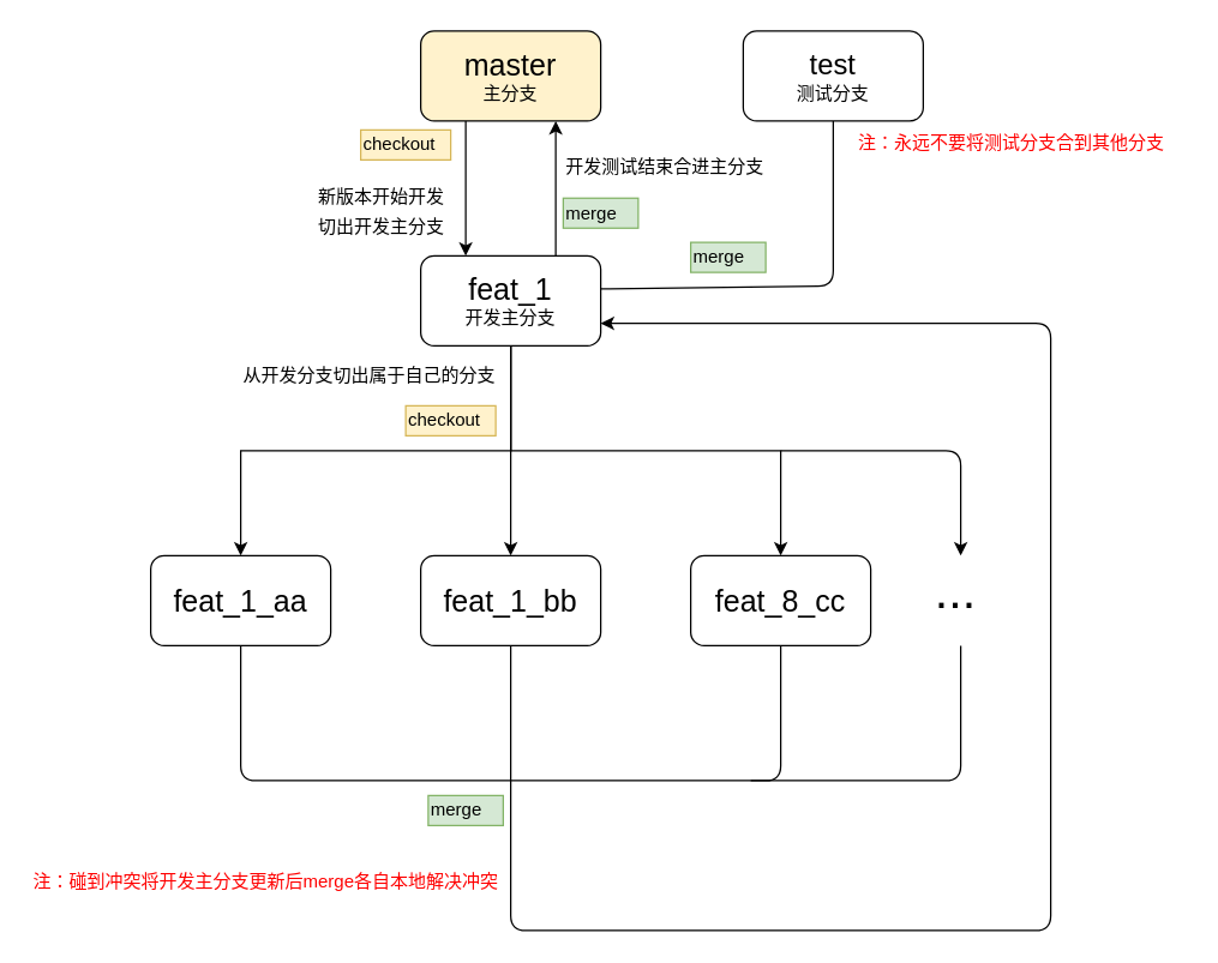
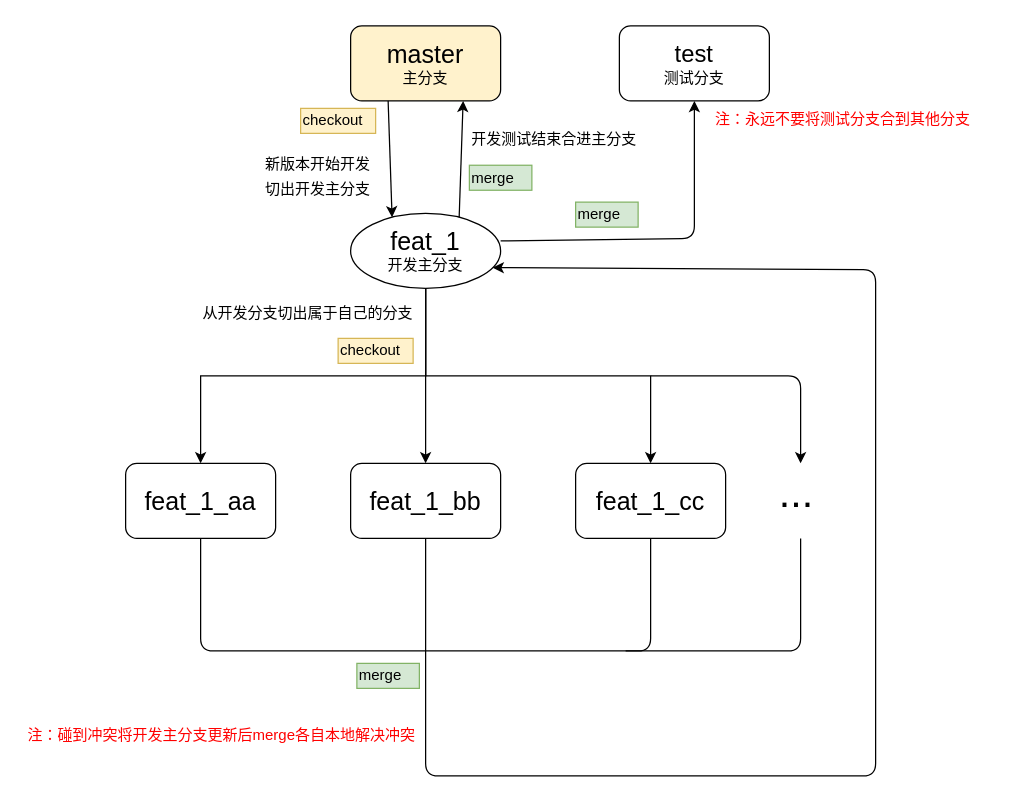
  <mxCell id="0" />
  <mxCell id="1" parent="0" />
  <mxCell id="2" value="&lt;font&gt;&lt;span style=&quot;font-size: 20px&quot;&gt;master&lt;/span&gt;&lt;br&gt;&lt;font style=&quot;font-size: 12px&quot;&gt;主分支&lt;/font&gt;&lt;br&gt;&lt;/font&gt;" style="rounded=1;whiteSpace=wrap;html=1;fillColor=#fff2cc;" parent="1" vertex="1"><mxGeometry x="280" y="20" width="120" height="60" as="geometry" /></mxCell>
- <mxCell id="3" value="&lt;font&gt;&lt;span style=&quot;font-size: 20px&quot;&gt;feat_1&lt;/span&gt;&lt;br&gt;&lt;font style=&quot;font-size: 12px&quot;&gt;开发主分支&lt;/font&gt;&lt;br&gt;&lt;/font&gt;" style="rounded=1;whiteSpace=wrap;html=1;" parent="1" vertex="1"><mxGeometry x="280" y="170" width="120" height="60" as="geometry" /></mxCell>
+ <mxCell id="3" value="&lt;font&gt;&lt;span style=&quot;font-size: 20px&quot;&gt;feat_1&lt;/span&gt;&lt;br&gt;&lt;font style=&quot;font-size: 12px&quot;&gt;开发主分支&lt;/font&gt;&lt;br&gt;&lt;/font&gt;" style="ellipse;whiteSpace=wrap;html=1;" parent="1" vertex="1"><mxGeometry x="280" y="170" width="120" height="60" as="geometry" /></mxCell>
  <mxCell id="4" value="&lt;font style=&quot;font-size: 20px&quot;&gt;feat_1_aa&lt;/font&gt;" style="rounded=1;whiteSpace=wrap;html=1;" parent="1" vertex="1"><mxGeometry x="100" y="370" width="120" height="60" as="geometry" /></mxCell>
  <mxCell id="5" value="&lt;span style=&quot;font-size: 20px ; white-space: normal&quot;&gt;feat_1_bb&lt;/span&gt;" style="rounded=1;whiteSpace=wrap;html=1;" parent="1" vertex="1"><mxGeometry x="280" y="370" width="120" height="60" as="geometry" /></mxCell>
  <mxCell id="6" value="" style="edgeStyle=orthogonalEdgeStyle;rounded=0;orthogonalLoop=1;jettySize=auto;html=1;entryX=0.5;entryY=0;entryDx=0;entryDy=0;exitX=0.5;exitY=1;exitDx=0;exitDy=0;exitPerimeter=0;" parent="1" source="3" target="5" edge="1"><mxGeometry relative="1" as="geometry"><mxPoint x="350" y="210" as="sourcePoint" /><mxPoint x="230" y="380" as="targetPoint" /></mxGeometry></mxCell>
- <mxCell id="7" value="&lt;span style=&quot;font-size: 20px ; white-space: normal&quot;&gt;feat_8_cc&lt;/span&gt;" style="rounded=1;whiteSpace=wrap;html=1;" parent="1" vertex="1"><mxGeometry x="460" y="370" width="120" height="60" as="geometry" /></mxCell>
+ <mxCell id="7" value="&lt;span style=&quot;font-size: 20px ; white-space: normal&quot;&gt;feat_1_cc&lt;/span&gt;" style="rounded=1;whiteSpace=wrap;html=1;" parent="1" vertex="1"><mxGeometry x="460" y="370" width="120" height="60" as="geometry" /></mxCell>
  <mxCell id="8" value="" style="edgeStyle=orthogonalEdgeStyle;rounded=0;orthogonalLoop=1;jettySize=auto;html=1;entryX=0.5;entryY=0;entryDx=0;entryDy=0;exitX=0.5;exitY=1;exitDx=0;exitDy=0;" parent="1" source="3" target="7" edge="1"><mxGeometry relative="1" as="geometry"><mxPoint x="497" y="200" as="sourcePoint" /><mxPoint x="387" y="380" as="targetPoint" /></mxGeometry></mxCell>
  <mxCell id="9" value="" style="edgeStyle=orthogonalEdgeStyle;rounded=0;orthogonalLoop=1;jettySize=auto;html=1;entryX=0.5;entryY=0;entryDx=0;entryDy=0;exitX=0.5;exitY=1;exitDx=0;exitDy=0;" parent="1" source="3" target="4" edge="1"><mxGeometry relative="1" as="geometry"><mxPoint x="350" y="210" as="sourcePoint" /><mxPoint x="550" y="380" as="targetPoint" /></mxGeometry></mxCell>
  <mxCell id="10" value="" style="endArrow=classic;html=1;exitX=0.25;exitY=1;exitDx=0;exitDy=0;entryX=0.25;entryY=0;entryDx=0;entryDy=0;" parent="1" source="2" target="3" edge="1"><mxGeometry width="50" height="50" relative="1" as="geometry"><mxPoint x="390" y="100" as="sourcePoint" /><mxPoint x="310" y="160" as="targetPoint" /></mxGeometry></mxCell>
  <mxCell id="11" value="&lt;font style=&quot;font-size: 12px&quot;&gt;新版本开始开发&lt;/font&gt;" style="text;html=1;resizable=0;points=[];autosize=1;align=left;verticalAlign=top;spacingTop=-4;" parent="1" vertex="1"><mxGeometry x="210" y="121" width="100" height="20" as="geometry" /></mxCell>
  <mxCell id="12" value="从开发分支切出属于自己的分支" style="text;html=1;resizable=0;points=[];autosize=1;align=left;verticalAlign=top;spacingTop=-4;" parent="1" vertex="1"><mxGeometry x="160" y="240" width="180" height="20" as="geometry" /></mxCell>
  <mxCell id="13" value="" style="endArrow=classic;html=1;exitX=0.5;exitY=1;exitDx=0;exitDy=0;entryX=1;entryY=0.75;entryDx=0;entryDy=0;" parent="1" source="5" target="3" edge="1"><mxGeometry width="50" height="50" relative="1" as="geometry"><mxPoint x="280" y="450" as="sourcePoint" /><mxPoint x="500" y="180" as="targetPoint" /><Array as="points"><mxPoint x="340" y="520" /><mxPoint x="340" y="620" /><mxPoint x="700" y="620" /><mxPoint x="700" y="215" /></Array></mxGeometry></mxCell>
  <mxCell id="14" value="" style="endArrow=none;html=1;entryX=0.5;entryY=1;entryDx=0;entryDy=0;" parent="1" target="4" edge="1"><mxGeometry width="50" height="50" relative="1" as="geometry"><mxPoint x="340" y="520" as="sourcePoint" /><mxPoint x="150" y="550" as="targetPoint" /><Array as="points"><mxPoint x="160" y="520" /></Array></mxGeometry></mxCell>
  <mxCell id="15" value="" style="endArrow=none;html=1;entryX=0.5;entryY=1;entryDx=0;entryDy=0;" parent="1" target="7" edge="1"><mxGeometry width="50" height="50" relative="1" as="geometry"><mxPoint x="340" y="520" as="sourcePoint" /><mxPoint x="150" y="550" as="targetPoint" /><Array as="points"><mxPoint x="520" y="520" /></Array></mxGeometry></mxCell>
  <mxCell id="16" value="merge" style="text;html=1;resizable=0;points=[];autosize=1;align=left;verticalAlign=top;spacingTop=-4;fillColor=#d5e8d4;strokeColor=#82b366;" parent="1" vertex="1"><mxGeometry x="285" y="530" width="50" height="20" as="geometry" /></mxCell>
  <mxCell id="17" value="checkout" style="text;html=1;resizable=0;points=[];autosize=1;align=left;verticalAlign=top;spacingTop=-4;fillColor=#fff2cc;strokeColor=#d6b656;" parent="1" vertex="1"><mxGeometry x="240" y="86" width="60" height="20" as="geometry" /></mxCell>
  <mxCell id="18" value="checkout" style="text;html=1;resizable=0;points=[];autosize=1;align=left;verticalAlign=top;spacingTop=-4;fillColor=#fff2cc;strokeColor=#d6b656;" parent="1" vertex="1"><mxGeometry x="270" y="270" width="60" height="20" as="geometry" /></mxCell>
  <mxCell id="19" value="切出开发主分支" style="text;html=1;resizable=0;points=[];autosize=1;align=left;verticalAlign=top;spacingTop=-4;" parent="1" vertex="1"><mxGeometry x="210" y="141" width="100" height="20" as="geometry" /></mxCell>
  <mxCell id="20" value="&lt;font color=&quot;#ff0000&quot;&gt;注：碰到冲突将开发主分支更新后merge各自本地解决冲突&lt;/font&gt;" style="text;html=1;resizable=0;points=[];autosize=1;align=left;verticalAlign=top;spacingTop=-4;" parent="1" vertex="1"><mxGeometry x="20" y="578" width="330" height="20" as="geometry" /></mxCell>
  <mxCell id="21" value="&lt;font&gt;&lt;span style=&quot;font-size: 19px&quot;&gt;test&lt;/span&gt;&lt;br&gt;&lt;font style=&quot;font-size: 12px&quot;&gt;测试分支&lt;/font&gt;&lt;br&gt;&lt;/font&gt;" style="rounded=1;whiteSpace=wrap;html=1;" parent="1" vertex="1"><mxGeometry x="495" y="20" width="120" height="60" as="geometry" /></mxCell>
  <mxCell id="22" value="&lt;font style=&quot;font-size: 33px&quot;&gt;...&lt;/font&gt;" style="text;html=1;resizable=0;points=[];autosize=1;align=left;verticalAlign=top;spacingTop=-4;" parent="1" vertex="1"><mxGeometry x="621" y="371" width="40" height="20" as="geometry" /></mxCell>
  <mxCell id="23" value="" style="endArrow=none;html=1;" parent="1" edge="1"><mxGeometry width="50" height="50" relative="1" as="geometry"><mxPoint x="500" y="520" as="sourcePoint" /><mxPoint x="640" y="430" as="targetPoint" /><Array as="points"><mxPoint x="640" y="520" /></Array></mxGeometry></mxCell>
- <mxCell id="24" value="" style="endArrow=none;html=1;exitX=1;exitY=0.367;exitDx=0;exitDy=0;exitPerimeter=0;entryX=0.5;entryY=1;entryDx=0;entryDy=0;" parent="1" source="3" target="21" edge="1"><mxGeometry width="50" height="50" relative="1" as="geometry"><mxPoint x="40" y="700" as="sourcePoint" /><mxPoint x="90" y="650" as="targetPoint" /><Array as="points"><mxPoint x="555" y="190" /></Array></mxGeometry></mxCell>
+ <mxCell id="24" value="" style="endArrow=classic;html=1;exitX=1;exitY=0.367;exitDx=0;exitDy=0;exitPerimeter=0;entryX=0.5;entryY=1;entryDx=0;entryDy=0;" parent="1" source="3" target="21" edge="1"><mxGeometry width="50" height="50" relative="1" as="geometry"><mxPoint x="40" y="700" as="sourcePoint" /><mxPoint x="90" y="650" as="targetPoint" /><Array as="points"><mxPoint x="555" y="190" /></Array></mxGeometry></mxCell>
  <mxCell id="25" value="merge" style="text;html=1;resizable=0;points=[];autosize=1;align=left;verticalAlign=top;spacingTop=-4;fillColor=#d5e8d4;strokeColor=#82b366;" parent="1" vertex="1"><mxGeometry x="460" y="161" width="50" height="20" as="geometry" /></mxCell>
  <mxCell id="26" value="&lt;font color=&quot;#ff0000&quot;&gt;注：永远不要将测试分支合到其他分支&lt;/font&gt;" style="text;html=1;resizable=0;points=[];autosize=1;align=left;verticalAlign=top;spacingTop=-4;" parent="1" vertex="1"><mxGeometry x="570" y="85" width="220" height="20" as="geometry" /></mxCell>
  <mxCell id="27" value="" style="endArrow=classic;html=1;" parent="1" edge="1"><mxGeometry width="50" height="50" relative="1" as="geometry"><mxPoint x="520" y="300" as="sourcePoint" /><mxPoint x="640" y="370" as="targetPoint" /><Array as="points"><mxPoint x="640" y="300" /></Array></mxGeometry></mxCell>
  <mxCell id="28" value="" style="endArrow=classic;html=1;exitX=0.75;exitY=0;exitDx=0;exitDy=0;entryX=0.75;entryY=1;entryDx=0;entryDy=0;" parent="1" source="3" target="2" edge="1"><mxGeometry width="50" height="50" relative="1" as="geometry"><mxPoint x="40" y="700" as="sourcePoint" /><mxPoint x="90" y="650" as="targetPoint" /></mxGeometry></mxCell>
  <mxCell id="29" value="merge" style="text;html=1;resizable=0;points=[];autosize=1;align=left;verticalAlign=top;spacingTop=-4;fillColor=#d5e8d4;strokeColor=#82b366;" parent="1" vertex="1"><mxGeometry x="375" y="131.5" width="50" height="20" as="geometry" /></mxCell>
  <mxCell id="30" value="开发测试结束合进主分支" style="text;html=1;resizable=0;points=[];autosize=1;align=left;verticalAlign=top;spacingTop=-4;" parent="1" vertex="1"><mxGeometry x="375" y="101" width="150" height="20" as="geometry" /></mxCell>
